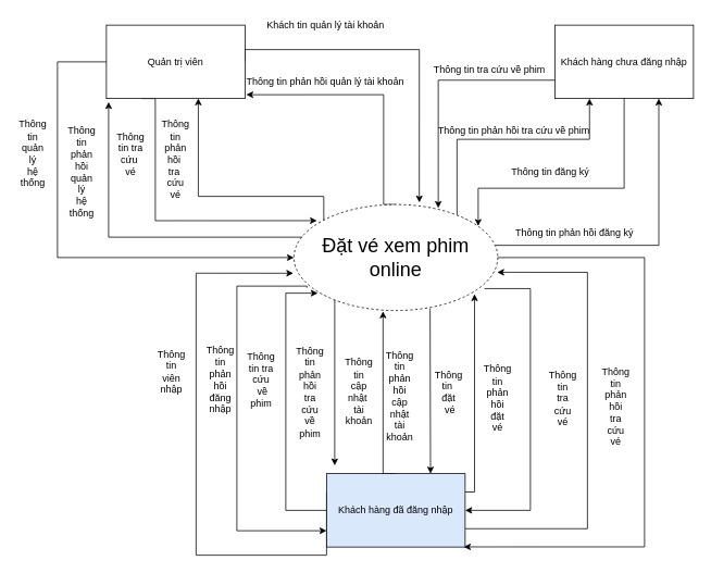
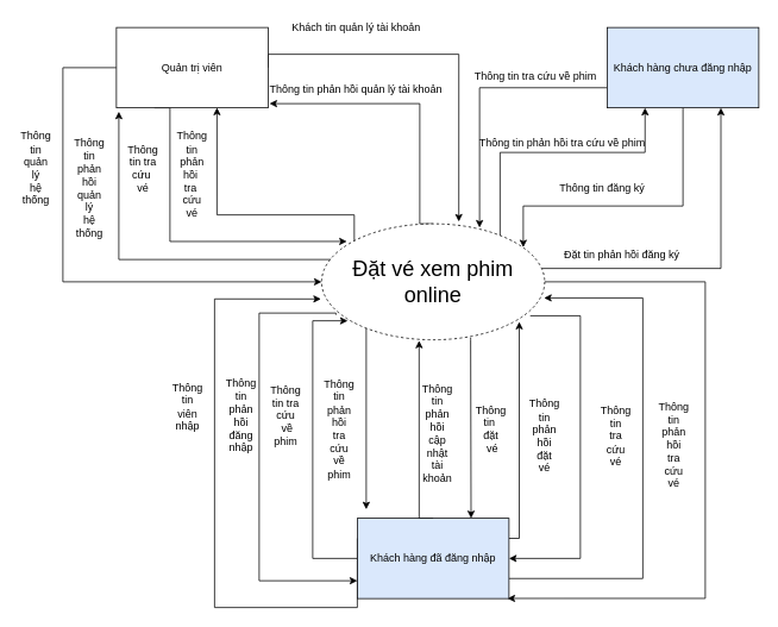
  <mxCell id="0" />
  <mxCell id="1" parent="0" />
  <mxCell id="2" style="edgeStyle=orthogonalEdgeStyle;rounded=0;orthogonalLoop=1;jettySize=auto;html=1;entryX=0.75;entryY=1;entryDx=0;entryDy=0;" parent="1" source="12" target="25" edge="1"><mxGeometry relative="1" as="geometry"><Array as="points"><mxPoint x="808" y="300" /></Array></mxGeometry></mxCell>
  <mxCell id="3" style="edgeStyle=orthogonalEdgeStyle;rounded=0;orthogonalLoop=1;jettySize=auto;html=1;exitX=1;exitY=0;exitDx=0;exitDy=0;entryX=0.25;entryY=1;entryDx=0;entryDy=0;" parent="1" source="12" target="25" edge="1"><mxGeometry relative="1" as="geometry"><Array as="points"><mxPoint x="560" y="269" /><mxPoint x="560" y="170" /><mxPoint x="723" y="170" /></Array></mxGeometry></mxCell>
  <mxCell id="4" style="edgeStyle=orthogonalEdgeStyle;rounded=0;orthogonalLoop=1;jettySize=auto;html=1;exitX=0.5;exitY=0;exitDx=0;exitDy=0;entryX=1.009;entryY=0.948;entryDx=0;entryDy=0;entryPerimeter=0;" parent="1" source="12" target="16" edge="1"><mxGeometry relative="1" as="geometry"><Array as="points"><mxPoint x="470" y="250" /><mxPoint x="470" y="115" /></Array></mxGeometry></mxCell>
  <mxCell id="5" style="edgeStyle=orthogonalEdgeStyle;rounded=0;orthogonalLoop=1;jettySize=auto;html=1;exitX=0;exitY=0;exitDx=0;exitDy=0;entryX=0.016;entryY=1.047;entryDx=0;entryDy=0;entryPerimeter=0;" parent="1" source="12" target="16" edge="1"><mxGeometry relative="1" as="geometry"><Array as="points"><mxPoint x="397" y="290" /><mxPoint x="133" y="290" /></Array></mxGeometry></mxCell>
  <mxCell id="6" style="edgeStyle=orthogonalEdgeStyle;rounded=0;orthogonalLoop=1;jettySize=auto;html=1;exitX=0;exitY=0;exitDx=0;exitDy=0;entryX=0.663;entryY=0.998;entryDx=0;entryDy=0;entryPerimeter=0;" parent="1" source="12" target="16" edge="1"><mxGeometry relative="1" as="geometry"><Array as="points"><mxPoint x="397" y="240" /><mxPoint x="243" y="240" /></Array></mxGeometry></mxCell>
  <mxCell id="7" style="edgeStyle=orthogonalEdgeStyle;rounded=0;orthogonalLoop=1;jettySize=auto;html=1;exitX=0.064;exitY=0.785;exitDx=0;exitDy=0;exitPerimeter=0;" parent="1" source="12" target="22" edge="1"><mxGeometry relative="1" as="geometry"><Array as="points"><mxPoint x="376" y="350" /><mxPoint x="290" y="350" /><mxPoint x="290" y="650" /></Array></mxGeometry></mxCell>
  <mxCell id="8" style="edgeStyle=orthogonalEdgeStyle;rounded=0;orthogonalLoop=1;jettySize=auto;html=1;exitX=0;exitY=1;exitDx=0;exitDy=0;" parent="1" source="12" edge="1"><mxGeometry relative="1" as="geometry"><mxPoint x="410" y="570" as="targetPoint" /><Array as="points"><mxPoint x="410" y="361" /></Array></mxGeometry></mxCell>
  <mxCell id="9" style="edgeStyle=orthogonalEdgeStyle;rounded=0;orthogonalLoop=1;jettySize=auto;html=1;exitX=0.668;exitY=0.981;exitDx=0;exitDy=0;entryX=0.75;entryY=0;entryDx=0;entryDy=0;exitPerimeter=0;" parent="1" source="12" target="22" edge="1"><mxGeometry relative="1" as="geometry"><Array as="points"><mxPoint x="527" y="380" /><mxPoint x="528" y="380" /></Array></mxGeometry></mxCell>
  <mxCell id="10" style="edgeStyle=orthogonalEdgeStyle;rounded=0;orthogonalLoop=1;jettySize=auto;html=1;entryX=1;entryY=0.5;entryDx=0;entryDy=0;exitX=0.935;exitY=0.793;exitDx=0;exitDy=0;exitPerimeter=0;" parent="1" source="12" target="22" edge="1"><mxGeometry relative="1" as="geometry"><Array as="points"><mxPoint x="650" y="353" /><mxPoint x="650" y="625" /></Array></mxGeometry></mxCell>
  <mxCell id="11" style="edgeStyle=orthogonalEdgeStyle;rounded=0;orthogonalLoop=1;jettySize=auto;html=1;exitX=1;exitY=0.5;exitDx=0;exitDy=0;entryX=0.99;entryY=0.998;entryDx=0;entryDy=0;entryPerimeter=0;" parent="1" source="12" target="22" edge="1"><mxGeometry relative="1" as="geometry"><Array as="points"><mxPoint x="790" y="315" /><mxPoint x="790" y="670" /></Array></mxGeometry></mxCell>
  <mxCell id="12" value="&lt;font style=&quot;font-size: 24px&quot;&gt;Đặt vé xem phim online&lt;/font&gt;" style="ellipse;whiteSpace=wrap;html=1;dashed=1;" parent="1" vertex="1"><mxGeometry x="360" y="250" width="250" height="130" as="geometry" /></mxCell>
  <mxCell id="13" style="edgeStyle=orthogonalEdgeStyle;rounded=0;orthogonalLoop=1;jettySize=auto;html=1;exitX=0;exitY=0.5;exitDx=0;exitDy=0;entryX=0;entryY=0.5;entryDx=0;entryDy=0;" parent="1" source="16" target="12" edge="1"><mxGeometry relative="1" as="geometry"><Array as="points"><mxPoint x="70" y="75" /><mxPoint x="70" y="315" /></Array></mxGeometry></mxCell>
  <mxCell id="14" style="edgeStyle=orthogonalEdgeStyle;rounded=0;orthogonalLoop=1;jettySize=auto;html=1;exitX=0.25;exitY=1;exitDx=0;exitDy=0;entryX=0.113;entryY=0.152;entryDx=0;entryDy=0;entryPerimeter=0;" parent="1" source="16" target="12" edge="1"><mxGeometry relative="1" as="geometry"><Array as="points"><mxPoint x="190" y="120" /><mxPoint x="190" y="270" /></Array></mxGeometry></mxCell>
  <mxCell id="15" style="edgeStyle=orthogonalEdgeStyle;rounded=0;orthogonalLoop=1;jettySize=auto;html=1;exitX=1;exitY=0.5;exitDx=0;exitDy=0;entryX=0.615;entryY=-0.019;entryDx=0;entryDy=0;entryPerimeter=0;" parent="1" source="16" target="12" edge="1"><mxGeometry relative="1" as="geometry"><Array as="points"><mxPoint x="300" y="60" /><mxPoint x="514" y="60" /></Array></mxGeometry></mxCell>
  <mxCell id="16" value="Quản trị viên" style="rounded=0;whiteSpace=wrap;html=1;" parent="1" vertex="1"><mxGeometry x="130" y="30" width="170" height="90" as="geometry" /></mxCell>
  <mxCell id="17" style="edgeStyle=orthogonalEdgeStyle;rounded=0;orthogonalLoop=1;jettySize=auto;html=1;exitX=0;exitY=0.25;exitDx=0;exitDy=0;entryX=-0.003;entryY=0.648;entryDx=0;entryDy=0;entryPerimeter=0;" parent="1" source="22" target="12" edge="1"><mxGeometry relative="1" as="geometry"><Array as="points"><mxPoint x="400" y="680" /><mxPoint x="240" y="680" /><mxPoint x="240" y="334" /></Array></mxGeometry></mxCell>
  <mxCell id="18" style="edgeStyle=orthogonalEdgeStyle;rounded=0;orthogonalLoop=1;jettySize=auto;html=1;exitX=0;exitY=0.5;exitDx=0;exitDy=0;entryX=0.117;entryY=0.836;entryDx=0;entryDy=0;entryPerimeter=0;" parent="1" source="22" target="12" edge="1"><mxGeometry relative="1" as="geometry"><Array as="points"><mxPoint x="350" y="625" /><mxPoint x="350" y="359" /></Array></mxGeometry></mxCell>
  <mxCell id="19" style="edgeStyle=orthogonalEdgeStyle;rounded=0;orthogonalLoop=1;jettySize=auto;html=1;exitX=0.5;exitY=0;exitDx=0;exitDy=0;entryX=0.437;entryY=1.007;entryDx=0;entryDy=0;entryPerimeter=0;" parent="1" source="22" target="12" edge="1"><mxGeometry relative="1" as="geometry"><Array as="points"><mxPoint x="469" y="580" /></Array></mxGeometry></mxCell>
  <mxCell id="20" style="edgeStyle=orthogonalEdgeStyle;rounded=0;orthogonalLoop=1;jettySize=auto;html=1;exitX=1;exitY=0.25;exitDx=0;exitDy=0;entryX=0.886;entryY=0.845;entryDx=0;entryDy=0;entryPerimeter=0;" parent="1" source="22" target="12" edge="1"><mxGeometry relative="1" as="geometry"><Array as="points"><mxPoint x="582" y="603" /></Array></mxGeometry></mxCell>
  <mxCell id="21" style="edgeStyle=orthogonalEdgeStyle;rounded=0;orthogonalLoop=1;jettySize=auto;html=1;exitX=1;exitY=0.75;exitDx=0;exitDy=0;entryX=0.997;entryY=0.639;entryDx=0;entryDy=0;entryPerimeter=0;" parent="1" source="22" target="12" edge="1"><mxGeometry relative="1" as="geometry"><Array as="points"><mxPoint x="720" y="648" /><mxPoint x="720" y="333" /></Array></mxGeometry></mxCell>
  <mxCell id="22" value="Khách hàng đã đăng nhập&lt;br&gt;" style="rounded=0;whiteSpace=wrap;html=1;fillColor=#dae8fc;" parent="1" vertex="1"><mxGeometry x="400" y="580" width="170" height="90" as="geometry" /></mxCell>
  <mxCell id="23" style="edgeStyle=orthogonalEdgeStyle;rounded=0;orthogonalLoop=1;jettySize=auto;html=1;exitX=0.5;exitY=1;exitDx=0;exitDy=0;entryX=0.904;entryY=0.203;entryDx=0;entryDy=0;entryPerimeter=0;" parent="1" source="25" target="12" edge="1"><mxGeometry relative="1" as="geometry"><Array as="points"><mxPoint x="765" y="230" /><mxPoint x="586" y="230" /></Array></mxGeometry></mxCell>
  <mxCell id="24" style="edgeStyle=orthogonalEdgeStyle;rounded=0;orthogonalLoop=1;jettySize=auto;html=1;exitX=0;exitY=0.75;exitDx=0;exitDy=0;entryX=0.708;entryY=0.033;entryDx=0;entryDy=0;entryPerimeter=0;" parent="1" source="25" target="12" edge="1"><mxGeometry relative="1" as="geometry" /></mxCell>
- <mxCell id="25" value="Khách hàng chưa đăng nhập" style="rounded=0;whiteSpace=wrap;html=1;" parent="1" vertex="1"><mxGeometry x="680" y="30" width="170" height="90" as="geometry" /></mxCell>
+ <mxCell id="25" value="Khách hàng chưa đăng nhập" style="rounded=0;whiteSpace=wrap;html=1;fillColor=#dae8fc;" parent="1" vertex="1"><mxGeometry x="680" y="30" width="170" height="90" as="geometry" /></mxCell>
  <mxCell id="26" value="Thông tin tra cứu về phim" style="text;html=1;strokeColor=none;fillColor=none;align=center;verticalAlign=middle;whiteSpace=wrap;rounded=0;" parent="1" vertex="1"><mxGeometry x="500" y="75" width="200" height="20" as="geometry" /></mxCell>
  <mxCell id="27" value="Thông tin phản hồi tra cứu về phim" style="text;html=1;resizable=0;points=[];autosize=1;align=left;verticalAlign=top;spacingTop=-4;" parent="1" vertex="1"><mxGeometry x="535" y="150" width="200" height="10" as="geometry" /></mxCell>
  <mxCell id="28" value="Thông tin đăng ký" style="text;html=1;resizable=0;points=[];autosize=1;align=left;verticalAlign=top;spacingTop=-4;" parent="1" vertex="1"><mxGeometry x="625" y="200" width="110" height="10" as="geometry" /></mxCell>
- <mxCell id="29" value="Thông tin phản hồi đăng ký" style="text;html=1;resizable=0;points=[];autosize=1;align=left;verticalAlign=top;spacingTop=-4;" parent="1" vertex="1"><mxGeometry x="630" y="275" width="160" height="10" as="geometry" /></mxCell>
+ <mxCell id="29" value="Đặt tin phản hồi đăng ký" style="text;html=1;resizable=0;points=[];autosize=1;align=left;verticalAlign=top;spacingTop=-4;" parent="1" vertex="1"><mxGeometry x="630" y="275" width="160" height="10" as="geometry" /></mxCell>
  <mxCell id="30" value="Khách tin quản lý tài khoản" style="text;html=1;resizable=0;points=[];autosize=1;align=left;verticalAlign=top;spacingTop=-4;" parent="1" vertex="1"><mxGeometry x="325" y="20" width="160" height="10" as="geometry" /></mxCell>
  <mxCell id="31" value="Thông tin phản hồi quản lý tài khoản" style="text;html=1;resizable=0;points=[];autosize=1;align=left;verticalAlign=top;spacingTop=-4;" parent="1" vertex="1"><mxGeometry x="300" y="90" width="210" height="10" as="geometry" /></mxCell>
  <mxCell id="32" value="Thông tin phản hồi&amp;nbsp;&lt;br&gt;tra&amp;nbsp;&lt;br&gt;cứu&lt;br&gt;vé&lt;br&gt;" style="text;html=1;strokeColor=none;fillColor=none;align=center;verticalAlign=middle;whiteSpace=wrap;rounded=0;" parent="1" vertex="1"><mxGeometry x="195" y="125" width="40" height="140" as="geometry" /></mxCell>
  <mxCell id="33" value="Thông tin tra cứu&amp;nbsp;&lt;br&gt;vé&lt;br&gt;&lt;br&gt;" style="text;html=1;strokeColor=none;fillColor=none;align=center;verticalAlign=middle;whiteSpace=wrap;rounded=0;" parent="1" vertex="1"><mxGeometry x="140" y="125" width="40" height="140" as="geometry" /></mxCell>
  <mxCell id="34" value="Thông tin quản lý &lt;br&gt;hệ thống&lt;br&gt;&lt;br&gt;" style="text;html=1;strokeColor=none;fillColor=none;align=center;verticalAlign=middle;whiteSpace=wrap;rounded=0;" parent="1" vertex="1"><mxGeometry x="20" y="140" width="40" height="110" as="geometry" /></mxCell>
  <mxCell id="35" value="Thông tin phản hồi quản lý &lt;br&gt;hệ thống" style="text;html=1;strokeColor=none;fillColor=none;align=center;verticalAlign=middle;whiteSpace=wrap;rounded=0;" parent="1" vertex="1"><mxGeometry x="80" y="160" width="40" height="100" as="geometry" /></mxCell>
  <mxCell id="36" value="Thông tin viên nhập" style="text;html=1;strokeColor=none;fillColor=none;align=center;verticalAlign=middle;whiteSpace=wrap;rounded=0;" parent="1" vertex="1"><mxGeometry x="190" y="400" width="40" height="110" as="geometry" /></mxCell>
  <mxCell id="37" value="Thông tin phản hồi đăng nhập" style="text;html=1;strokeColor=none;fillColor=none;align=center;verticalAlign=middle;whiteSpace=wrap;rounded=0;" parent="1" vertex="1"><mxGeometry x="250" y="410" width="40" height="110" as="geometry" /></mxCell>
  <mxCell id="38" value="Thông tin tra cứu&lt;br&gt;&amp;nbsp;về phim" style="text;html=1;strokeColor=none;fillColor=none;align=center;verticalAlign=middle;whiteSpace=wrap;rounded=0;" parent="1" vertex="1"><mxGeometry x="300" y="410" width="40" height="110" as="geometry" /></mxCell>
  <mxCell id="39" value="Thông tin phản hồi &lt;br&gt;tra cứu &lt;br&gt;về phim" style="text;html=1;strokeColor=none;fillColor=none;align=center;verticalAlign=middle;whiteSpace=wrap;rounded=0;" parent="1" vertex="1"><mxGeometry x="360" y="430" width="40" height="100" as="geometry" /></mxCell>
- <mxCell id="40" value="Thông tin &lt;br&gt;cập nhật&amp;nbsp;&lt;br&gt;tài khoản&lt;br&gt;" style="text;html=1;strokeColor=none;fillColor=none;align=center;verticalAlign=middle;whiteSpace=wrap;rounded=0;" parent="1" vertex="1"><mxGeometry x="420" y="430" width="40" height="100" as="geometry" /></mxCell>
  <mxCell id="41" value="Thông tin phản hồi cập nhật tài khoản" style="text;html=1;strokeColor=none;fillColor=none;align=center;verticalAlign=middle;whiteSpace=wrap;rounded=0;" parent="1" vertex="1"><mxGeometry x="470" y="420" width="40" height="130" as="geometry" /></mxCell>
  <mxCell id="42" value="Thông tin&amp;nbsp;&lt;br&gt;đặt&lt;br&gt;&amp;nbsp;vé" style="text;html=1;strokeColor=none;fillColor=none;align=center;verticalAlign=middle;whiteSpace=wrap;rounded=0;" parent="1" vertex="1"><mxGeometry x="530" y="435" width="40" height="90" as="geometry" /></mxCell>
  <mxCell id="43" value="Thông tin phản hồi &lt;br&gt;đặt &lt;br&gt;vé" style="text;html=1;strokeColor=none;fillColor=none;align=center;verticalAlign=middle;whiteSpace=wrap;rounded=0;" parent="1" vertex="1"><mxGeometry x="590" y="422.5" width="40" height="130" as="geometry" /></mxCell>
  <mxCell id="44" value="Thông tin &lt;br&gt;tra cứu &lt;br&gt;vé" style="text;html=1;strokeColor=none;fillColor=none;align=center;verticalAlign=middle;whiteSpace=wrap;rounded=0;" parent="1" vertex="1"><mxGeometry x="670" y="410" width="40" height="155" as="geometry" /></mxCell>
  <mxCell id="45" value="Thông tin phản hồi &lt;br&gt;tra cứu&lt;br&gt;vé&lt;br&gt;" style="text;html=1;strokeColor=none;fillColor=none;align=center;verticalAlign=middle;whiteSpace=wrap;rounded=0;" parent="1" vertex="1"><mxGeometry x="735" y="435" width="40" height="125" as="geometry" /></mxCell>
